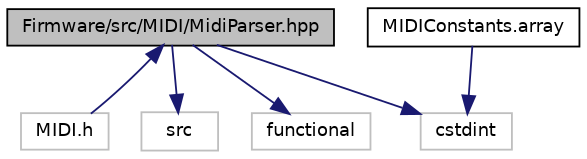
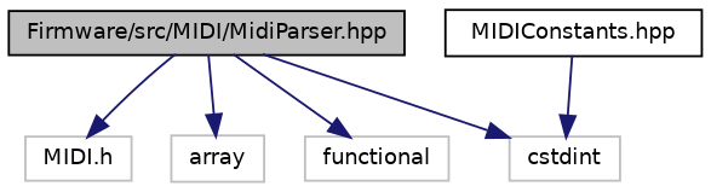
  digraph {
    node [color=grey75 fillcolor=white fontname=Helvetica fontsize=10 shape=record style=filled]
    edge [color=midnightblue fontname=Helvetica fontsize=10 labelfontname=Helvetica labelfontsize=10 style=solid]
    n1 [color=black fillcolor=grey75 fontcolor=black height=0.2 label="Firmware/src/MIDI/MidiParser.hpp" width=0.4]
    n2 [height=0.2 label="MIDI.h" width=0.4]
-   n3 [height=0.2 label=src width=0.4]
+   n3 [height=0.2 label=array width=0.4]
    n4 [height=0.2 label=functional width=0.4]
    n5 [height=0.2 label=cstdint width=0.4]
-   n6 [color=black height=0.2 label="MIDIConstants.array" width=0.4]
-   n2 -> n1
+   n6 [color=black height=0.2 label="MIDIConstants.hpp" width=0.4]
+   n1 -> n2
    n1 -> n3
    n1 -> n4
    n1 -> n5
    n6 -> n5
  }
